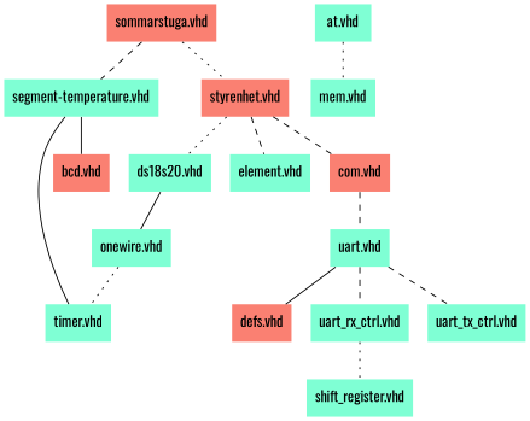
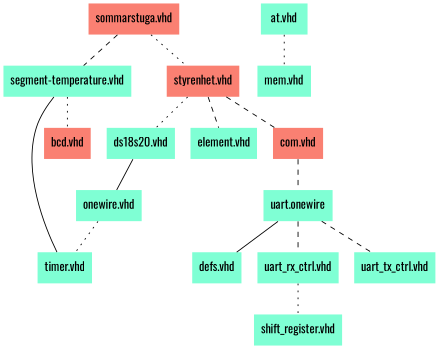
  graph {
    fontname=Oswald
    node [fillcolor=aquamarine fontname=Oswald shape=none style=filled]
    edge [fontname=Oswald style=dotted]
    n1 [label="segment-temperature.vhd"]
    n2 [fillcolor=salmon label="styrenhet.vhd"]
    n3 [label="ds18s20.vhd"]
    n4 [label="element.vhd"]
    n5 [fillcolor=salmon label="com.vhd"]
    n6 [label="timer.vhd"]
    n7 [fillcolor=salmon label="bcd.vhd"]
    n8 [label="onewire.vhd"]
-   "uart.vhd"
+   "uart.vhd" [label="uart.onewire"]
    n10 [fillcolor=salmon label="sommarstuga.vhd"]
    "at.vhd"
    "mem.vhd"
-   "defs.vhd" [fillcolor=salmon]
+   "defs.vhd"
    "uart_rx_ctrl.vhd"
    "uart_tx_ctrl.vhd"
    "shift_register.vhd"
    subgraph sub_1 {
      rank=same
      n1
      n2
    }
    subgraph sub_2 {
      rank=same
      n3
      n4
      n5
    }
    n1 -- n6 [style=solid]
-   n1 -- n7 [style=solid]
+   n1 -- n7
    n2 -- n3
    n2 -- n4 [style=dashed]
    n2 -- n5 [style=dashed]
    n3 -- n8 [style=solid]
    n5 -- "uart.vhd" [style=dashed]
    n8 -- n6
    "uart.vhd" -- "defs.vhd" [style=solid]
    "uart.vhd" -- "uart_rx_ctrl.vhd" [style=dashed]
    "uart.vhd" -- "uart_tx_ctrl.vhd" [style=dashed]
    n10 -- n1 [style=dashed]
    n10 -- n2
    "at.vhd" -- "mem.vhd"
    "uart_rx_ctrl.vhd" -- "shift_register.vhd"
  }
